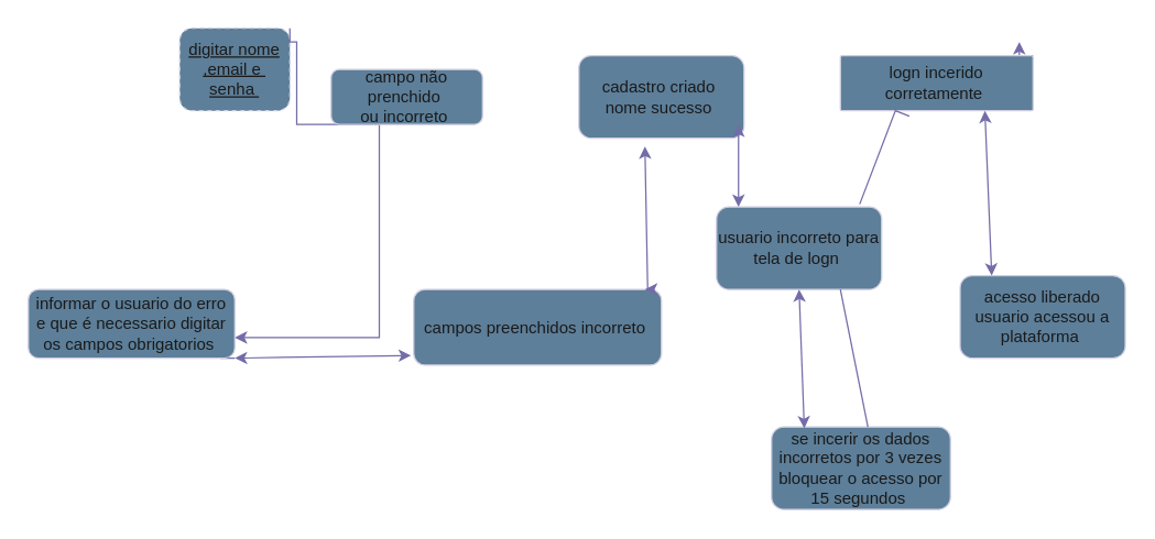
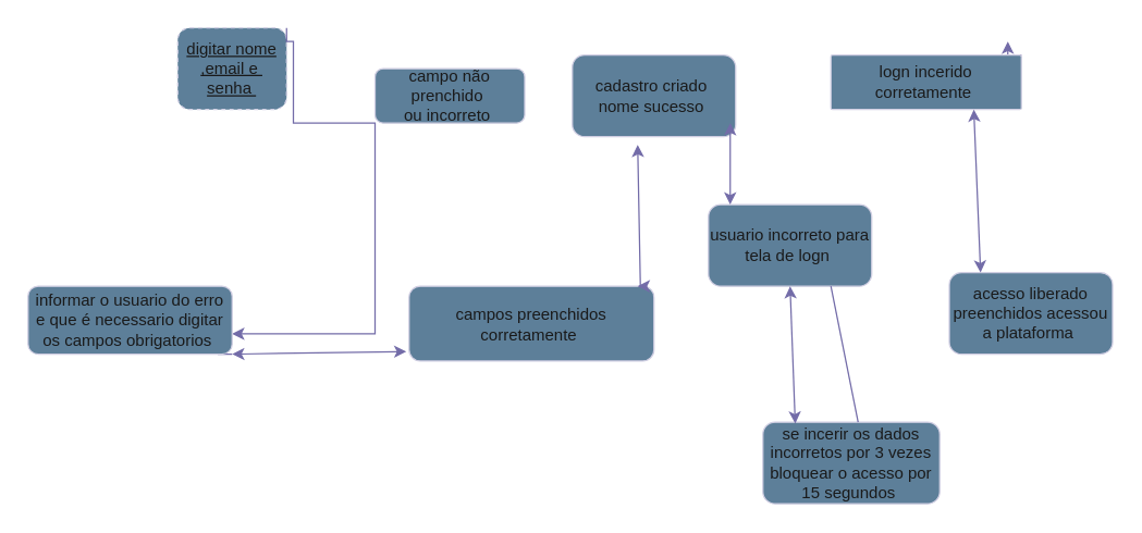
  <mxCell id="0" />
  <mxCell id="1" parent="0" />
  <mxCell id="2" value="digitar nome ,email e&amp;nbsp; senha&amp;nbsp;" style="rounded=1;whiteSpace=wrap;html=1;fontStyle=4;labelBackgroundColor=none;fillColor=#5D7F99;strokeColor=#D0CEE2;fontColor=#1A1A1A;dashed=1;" vertex="1" parent="1"><mxGeometry x="130" y="20" width="80" height="60" as="geometry" /></mxCell>
  <mxCell id="3" style="edgeStyle=orthogonalEdgeStyle;rounded=0;orthogonalLoop=1;jettySize=auto;html=1;exitX=1;exitY=0;exitDx=0;exitDy=0;labelBackgroundColor=none;strokeColor=#736CA8;fontColor=default;" edge="1" parent="1" source="2" target="6"><mxGeometry relative="1" as="geometry"><mxPoint x="215" y="30" as="sourcePoint" /><mxPoint x="215" y="245" as="targetPoint" /><Array as="points"><mxPoint x="210" y="30" /><mxPoint x="215" y="30" /><mxPoint x="215" y="90" /><mxPoint x="275" y="90" /><mxPoint x="275" y="245" /></Array></mxGeometry></mxCell>
- <mxCell id="4" value="campo não prenchido&amp;nbsp;&lt;br&gt;ou incorreto&amp;nbsp;" style="rounded=1;whiteSpace=wrap;html=1;labelBackgroundColor=none;fillColor=#5D7F99;strokeColor=#D0CEE2;fontColor=#1A1A1A;" vertex="1" parent="1"><mxGeometry x="240" y="50" width="110" height="40" as="geometry" /></mxCell>
+ <mxCell id="4" value="campo não prenchido&amp;nbsp;&lt;br&gt;ou incorreto&amp;nbsp;" style="rounded=1;whiteSpace=wrap;html=1;labelBackgroundColor=none;fillColor=#5D7F99;strokeColor=#D0CEE2;fontColor=#1A1A1A;" vertex="1" parent="1"><mxGeometry x="275" y="50" width="110" height="40" as="geometry" /></mxCell>
  <mxCell id="5" style="edgeStyle=orthogonalEdgeStyle;rounded=0;orthogonalLoop=1;jettySize=auto;html=1;exitX=1;exitY=1;exitDx=0;exitDy=0;labelBackgroundColor=none;strokeColor=#736CA8;fontColor=default;" edge="1" parent="1" source="6"><mxGeometry relative="1" as="geometry"><mxPoint x="160" y="250" as="targetPoint" /></mxGeometry></mxCell>
  <mxCell id="6" value="informar o usuario do erro e que é necessario digitar os campos obrigatorios&amp;nbsp;" style="rounded=1;whiteSpace=wrap;html=1;labelBackgroundColor=none;fillColor=#5D7F99;strokeColor=#D0CEE2;fontColor=#1A1A1A;" vertex="1" parent="1"><mxGeometry x="20" y="210" width="150" height="50" as="geometry" /></mxCell>
- <mxCell id="7" value="campos preenchidos incorreto&amp;nbsp;" style="rounded=1;whiteSpace=wrap;html=1;labelBackgroundColor=none;fillColor=#5D7F99;strokeColor=#D0CEE2;fontColor=#1A1A1A;" vertex="1" parent="1"><mxGeometry x="300" y="210" width="180" height="55" as="geometry" /></mxCell>
+ <mxCell id="7" value="campos preenchidos corretamente&amp;nbsp;" style="rounded=1;whiteSpace=wrap;html=1;labelBackgroundColor=none;fillColor=#5D7F99;strokeColor=#D0CEE2;fontColor=#1A1A1A;" vertex="1" parent="1"><mxGeometry x="300" y="210" width="180" height="55" as="geometry" /></mxCell>
  <mxCell id="8" value="" style="endArrow=classic;startArrow=classic;html=1;rounded=0;exitX=-0.011;exitY=0.873;exitDx=0;exitDy=0;exitPerimeter=0;labelBackgroundColor=none;strokeColor=#736CA8;fontColor=default;" edge="1" parent="1" source="7"><mxGeometry width="50" height="50" relative="1" as="geometry"><mxPoint x="380" y="250" as="sourcePoint" /><mxPoint x="170" y="260" as="targetPoint" /></mxGeometry></mxCell>
  <mxCell id="9" value="cadastro criado&amp;nbsp;&lt;br&gt;nome sucesso&amp;nbsp;" style="rounded=1;whiteSpace=wrap;html=1;labelBackgroundColor=none;fillColor=#5D7F99;strokeColor=#D0CEE2;fontColor=#1A1A1A;" vertex="1" parent="1"><mxGeometry x="420" y="40" width="120" height="60" as="geometry" /></mxCell>
  <mxCell id="10" value="" style="endArrow=classic;startArrow=classic;html=1;rounded=0;entryX=0.4;entryY=1.1;entryDx=0;entryDy=0;entryPerimeter=0;labelBackgroundColor=none;strokeColor=#736CA8;fontColor=default;" edge="1" parent="1" target="9"><mxGeometry width="50" height="50" relative="1" as="geometry"><mxPoint x="468" y="210" as="sourcePoint" /><mxPoint x="430" y="180" as="targetPoint" /><Array as="points"><mxPoint x="470" y="210" /></Array></mxGeometry></mxCell>
  <mxCell id="11" value="usuario incorreto para tela de logn&amp;nbsp;" style="rounded=1;whiteSpace=wrap;html=1;labelBackgroundColor=none;fillColor=#5D7F99;strokeColor=#D0CEE2;fontColor=#1A1A1A;" vertex="1" parent="1"><mxGeometry x="520" y="150" width="120" height="60" as="geometry" /></mxCell>
  <mxCell id="12" value="" style="endArrow=classic;startArrow=classic;html=1;rounded=0;labelBackgroundColor=none;strokeColor=#736CA8;fontColor=default;" edge="1" parent="1"><mxGeometry width="50" height="50" relative="1" as="geometry"><mxPoint x="536" y="150" as="sourcePoint" /><mxPoint x="536" y="90" as="targetPoint" /></mxGeometry></mxCell>
  <mxCell id="13" value="se incerir os dados incorretos por 3 vezes bloquear o acesso por 15 segundos&amp;nbsp;" style="rounded=1;whiteSpace=wrap;html=1;labelBackgroundColor=none;fillColor=#5D7F99;strokeColor=#D0CEE2;fontColor=#1A1A1A;" vertex="1" parent="1"><mxGeometry x="560" y="310" width="130" height="60" as="geometry" /></mxCell>
  <mxCell id="14" value="" style="endArrow=classic;startArrow=classic;html=1;rounded=0;entryX=0.5;entryY=1;entryDx=0;entryDy=0;exitX=0.183;exitY=0.017;exitDx=0;exitDy=0;exitPerimeter=0;labelBackgroundColor=none;strokeColor=#736CA8;fontColor=default;" edge="1" parent="1" source="13" target="11"><mxGeometry width="50" height="50" relative="1" as="geometry"><mxPoint x="580" y="290" as="sourcePoint" /><mxPoint x="630" y="240" as="targetPoint" /></mxGeometry></mxCell>
  <mxCell id="15" value="" style="endArrow=none;html=1;rounded=0;entryX=0.75;entryY=1;entryDx=0;entryDy=0;labelBackgroundColor=none;strokeColor=#736CA8;fontColor=default;" edge="1" parent="1" target="11"><mxGeometry width="50" height="50" relative="1" as="geometry"><mxPoint x="630" y="310" as="sourcePoint" /><mxPoint x="680" y="260" as="targetPoint" /></mxGeometry></mxCell>
  <mxCell id="16" style="edgeStyle=orthogonalEdgeStyle;rounded=0;orthogonalLoop=1;jettySize=auto;html=1;exitX=1;exitY=0;exitDx=0;exitDy=0;labelBackgroundColor=none;strokeColor=#736CA8;fontColor=default;" edge="1" parent="1" source="17"><mxGeometry relative="1" as="geometry"><mxPoint x="740" y="30" as="targetPoint" /></mxGeometry></mxCell>
  <mxCell id="17" value="logn incerido corretamente&amp;nbsp;" style="rounded=1;whiteSpace=wrap;html=1;arcSize=3;labelBackgroundColor=none;fillColor=#5D7F99;strokeColor=#D0CEE2;fontColor=#1A1A1A;" vertex="1" parent="1"><mxGeometry x="610" y="40" width="140" height="40" as="geometry" /></mxCell>
- <mxCell id="18" value="" style="endArrow=none;html=1;rounded=0;exitX=0.867;exitY=-0.033;exitDx=0;exitDy=0;exitPerimeter=0;entryX=0.358;entryY=1.1;entryDx=0;entryDy=0;entryPerimeter=0;labelBackgroundColor=none;strokeColor=#736CA8;fontColor=default;" edge="1" parent="1" source="11" target="17"><mxGeometry width="50" height="50" relative="1" as="geometry"><mxPoint x="380" y="230" as="sourcePoint" /><mxPoint x="430" y="180" as="targetPoint" /><Array as="points"><mxPoint x="650" y="80" /></Array></mxGeometry></mxCell>
- <mxCell id="19" value="acesso liberado usuario acessou a plataforma&amp;nbsp;" style="rounded=1;whiteSpace=wrap;html=1;labelBackgroundColor=none;fillColor=#5D7F99;strokeColor=#D0CEE2;fontColor=#1A1A1A;" vertex="1" parent="1"><mxGeometry x="697" y="200" width="120" height="60" as="geometry" /></mxCell>
+ <mxCell id="19" value="acesso liberado preenchidos acessou a plataforma&amp;nbsp;" style="rounded=1;whiteSpace=wrap;html=1;labelBackgroundColor=none;fillColor=#5D7F99;strokeColor=#D0CEE2;fontColor=#1A1A1A;" vertex="1" parent="1"><mxGeometry x="697" y="200" width="120" height="60" as="geometry" /></mxCell>
  <mxCell id="20" value="" style="endArrow=classic;startArrow=classic;html=1;rounded=0;entryX=0.75;entryY=1;entryDx=0;entryDy=0;labelBackgroundColor=none;strokeColor=#736CA8;fontColor=default;" edge="1" parent="1" target="17"><mxGeometry width="50" height="50" relative="1" as="geometry"><mxPoint x="720" y="200" as="sourcePoint" /><mxPoint x="770" y="150" as="targetPoint" /></mxGeometry></mxCell>
